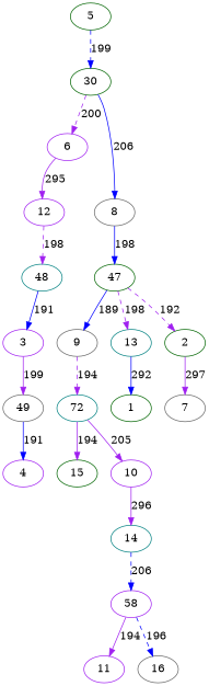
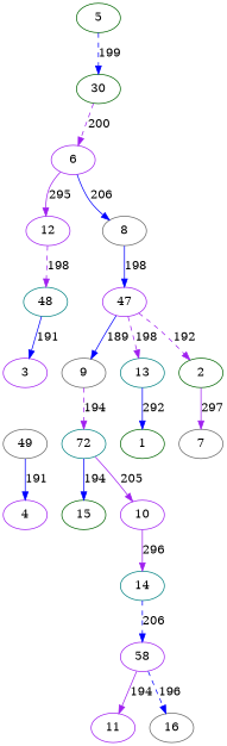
  digraph {
    node [color=purple]
    edge [color=purple style=solid]
    5 [color=darkgreen]
    30 [color=darkgreen]
    6
    8 [color=gray40]
    12
-   47 [color=darkgreen]
+   47
    48 [color=teal]
    3
    49 [color=gray40]
    4
    2 [color=darkgreen]
    9 [color=gray40]
    13 [color=teal]
    7 [color=gray40]
    72 [color=teal]
    1 [color=darkgreen]
    10
    15 [color=darkgreen]
    14 [color=teal]
    58
    11
    16 [color=gray40]
    5 -> 30 [color=blue label=199 style=dashed]
    30 -> 6 [label=200 style=dashed]
-   30 -> 8 [color=blue label=206]
+   6 -> 8 [color=blue label=206]
    6 -> 12 [label=295]
    8 -> 47 [color=blue label=198]
    12 -> 48 [label=198 style=dashed]
    47 -> 2 [label=192 style=dashed]
    47 -> 9 [color=blue label=189]
    47 -> 13 [label=198 style=dashed]
    48 -> 3 [color=blue label=191]
-   3 -> 49 [label=199]
    49 -> 4 [color=blue label=191]
    2 -> 7 [label=297]
    9 -> 72 [label=194 style=dashed]
    13 -> 1 [color=blue label=292]
    72 -> 10 [label=205]
-   72 -> 15 [label=194]
+   72 -> 15 [color=blue label=194]
    10 -> 14 [label=296]
    14 -> 58 [color=blue label=206 style=dashed]
    58 -> 11 [label=194]
    58 -> 16 [color=blue label=196 style=dashed]
  }
